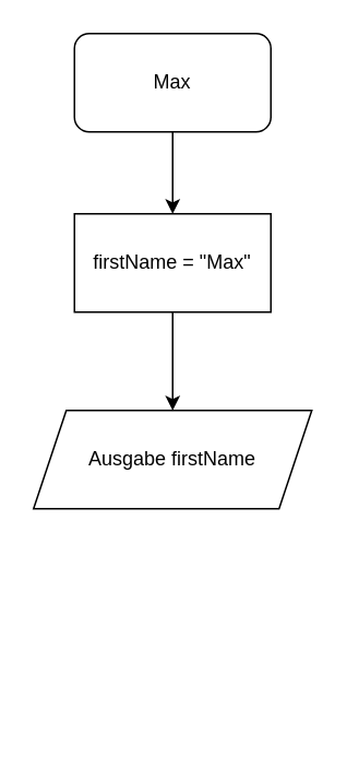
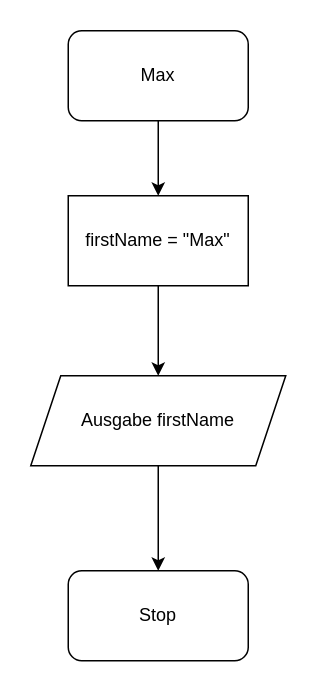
  <mxCell id="0" />
  <mxCell id="1" parent="0" />
  <mxCell id="2" value="" style="edgeStyle=none;html=1;" edge="1" parent="1" source="3" target="6"><mxGeometry relative="1" as="geometry" /></mxCell>
  <mxCell id="3" value="Max" style="rounded=1;whiteSpace=wrap;html=1;" vertex="1" parent="1"><mxGeometry x="45" y="20" width="120" height="60" as="geometry" /></mxCell>
+ <mxCell id="4" value="Stop" style="rounded=1;whiteSpace=wrap;html=1;" vertex="1" parent="1"><mxGeometry x="45" y="380" width="120" height="60" as="geometry" /></mxCell>
  <mxCell id="5" value="" style="edgeStyle=none;html=1;" edge="1" parent="1" source="6" target="8"><mxGeometry relative="1" as="geometry" /></mxCell>
  <mxCell id="6" value="firstName = &quot;Max&quot;" style="rounded=0;whiteSpace=wrap;html=1;" vertex="1" parent="1"><mxGeometry x="45" y="130" width="120" height="60" as="geometry" /></mxCell>
+ <mxCell id="7" value="" style="edgeStyle=none;html=1;" edge="1" parent="1" source="8" target="4"><mxGeometry relative="1" as="geometry" /></mxCell>
  <mxCell id="8" value="Ausgabe firstName" style="shape=parallelogram;perimeter=parallelogramPerimeter;whiteSpace=wrap;html=1;fixedSize=1;" vertex="1" parent="1"><mxGeometry x="20" y="250" width="170" height="60" as="geometry" /></mxCell>
